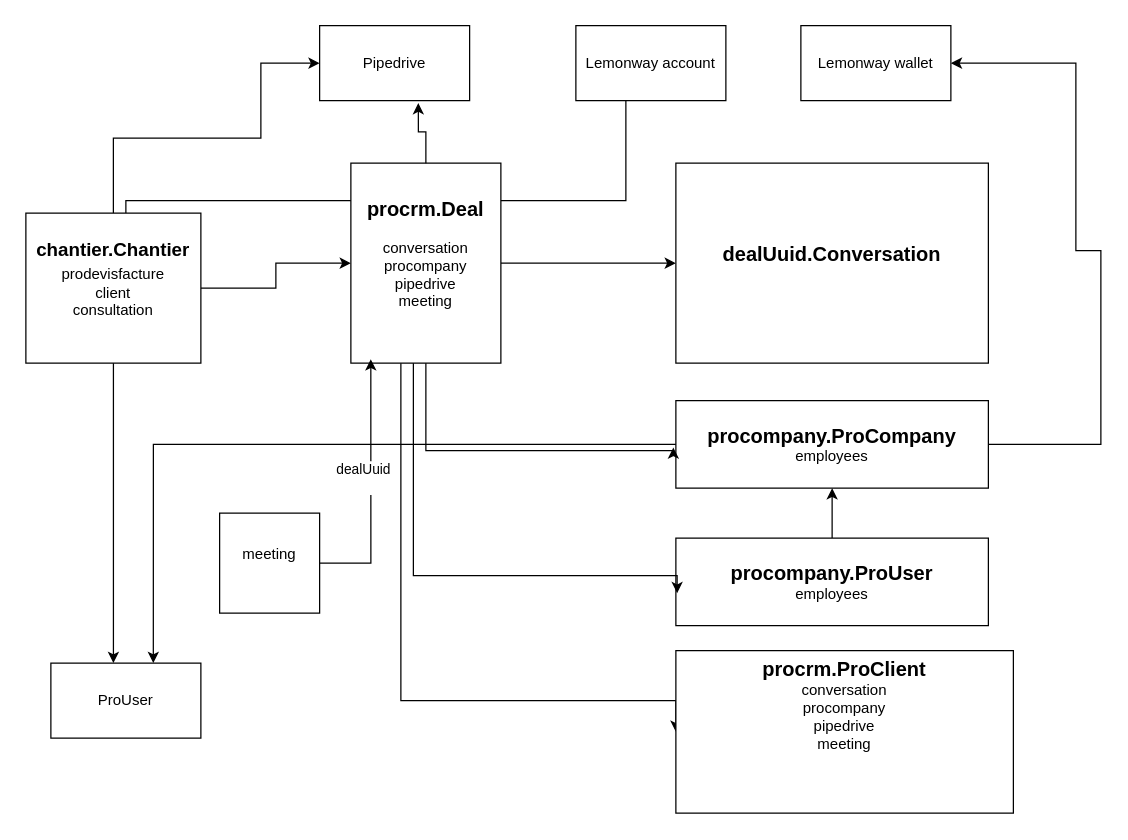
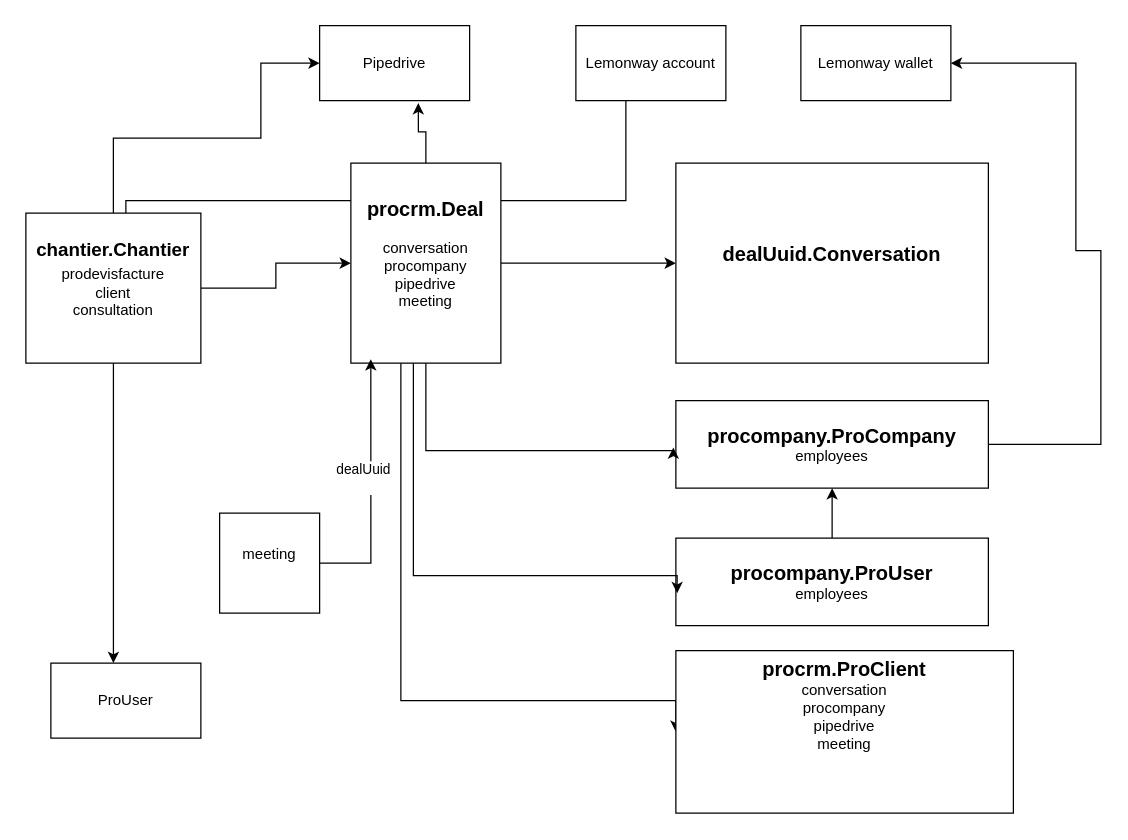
  <mxCell id="0" />
  <mxCell id="1" parent="0" />
  <mxCell id="2" style="edgeStyle=orthogonalEdgeStyle;rounded=0;orthogonalLoop=1;jettySize=auto;html=1;" parent="1" source="5" target="8" edge="1"><mxGeometry relative="1" as="geometry"><mxPoint x="340" y="260" as="targetPoint" /></mxGeometry></mxCell>
  <mxCell id="3" style="edgeStyle=orthogonalEdgeStyle;rounded=0;orthogonalLoop=1;jettySize=auto;html=1;entryX=0;entryY=0.5;entryDx=0;entryDy=0;" parent="1" source="5" target="11" edge="1"><mxGeometry relative="1" as="geometry"><Array as="points"><mxPoint x="100" y="160" /><mxPoint x="500" y="160" /><mxPoint x="500" y="50" /></Array></mxGeometry></mxCell>
  <mxCell id="4" style="edgeStyle=orthogonalEdgeStyle;rounded=0;orthogonalLoop=1;jettySize=auto;html=1;entryX=0;entryY=0.5;entryDx=0;entryDy=0;" parent="1" source="5" target="9" edge="1"><mxGeometry relative="1" as="geometry"><Array as="points"><mxPoint x="90" y="110" /><mxPoint x="208" y="110" /><mxPoint x="208" y="50" /></Array></mxGeometry></mxCell>
  <mxCell id="5" value="&lt;div style=&quot;font-size: 15px;&quot;&gt;&lt;b&gt;chantier.Chantier&lt;/b&gt;&lt;br&gt;&lt;font style=&quot;font-size: 12px;&quot;&gt;prodevisfacture&lt;/font&gt;&lt;/div&gt;&lt;div&gt;client&lt;/div&gt;&lt;div&gt;consultation&lt;/div&gt;&lt;div&gt;&lt;br&gt;&lt;/div&gt;" style="rounded=0;whiteSpace=wrap;html=1;" parent="1" vertex="1"><mxGeometry x="20" y="170" width="140" height="120" as="geometry" /></mxCell>
  <mxCell id="6" style="edgeStyle=orthogonalEdgeStyle;rounded=0;orthogonalLoop=1;jettySize=auto;html=1;entryX=0;entryY=0.5;entryDx=0;entryDy=0;" parent="1" source="8" target="12" edge="1"><mxGeometry relative="1" as="geometry" /></mxCell>
  <mxCell id="7" style="edgeStyle=orthogonalEdgeStyle;rounded=0;orthogonalLoop=1;jettySize=auto;html=1;entryX=0;entryY=0.5;entryDx=0;entryDy=0;" parent="1" source="8" target="20" edge="1"><mxGeometry relative="1" as="geometry"><Array as="points"><mxPoint x="320" y="560" /><mxPoint x="540" y="560" /></Array></mxGeometry></mxCell>
  <mxCell id="8" value="&lt;div&gt;&lt;font style=&quot;font-size: 16px;&quot;&gt;&lt;b&gt;procrm.Deal&lt;/b&gt;&lt;/font&gt;&lt;/div&gt;&lt;div&gt;&lt;br&gt;&lt;/div&gt;&lt;div&gt;conversation&lt;/div&gt;&lt;div&gt;procompany&lt;/div&gt;&lt;div&gt;pipedrive&lt;/div&gt;&lt;div&gt;meeting&lt;/div&gt;&lt;div&gt;&lt;br&gt;&lt;/div&gt;" style="rounded=0;whiteSpace=wrap;html=1;" parent="1" vertex="1"><mxGeometry x="280" y="130" width="120" height="160" as="geometry" /></mxCell>
  <mxCell id="9" value="&lt;div&gt;Pipedrive&lt;/div&gt;" style="rounded=0;whiteSpace=wrap;html=1;" parent="1" vertex="1"><mxGeometry x="255" y="20" width="120" height="60" as="geometry" /></mxCell>
  <mxCell id="10" value="&lt;div&gt;ProUser&lt;/div&gt;" style="rounded=0;whiteSpace=wrap;html=1;" parent="1" vertex="1"><mxGeometry x="40" y="530" width="120" height="60" as="geometry" /></mxCell>
  <mxCell id="11" value="&lt;div&gt;Lemonway account&lt;/div&gt;" style="rounded=0;whiteSpace=wrap;html=1;" parent="1" vertex="1"><mxGeometry x="460" y="20" width="120" height="60" as="geometry" /></mxCell>
  <mxCell id="12" value="&lt;div&gt;&lt;font style=&quot;font-size: 16px;&quot;&gt;&lt;b&gt;dealUuid.Conversation&lt;/b&gt;&lt;/font&gt;&lt;/div&gt;&lt;div&gt;&lt;br&gt;&lt;/div&gt;" style="rounded=0;whiteSpace=wrap;html=1;" parent="1" vertex="1"><mxGeometry x="540" y="130" width="250" height="160" as="geometry" /></mxCell>
  <mxCell id="13" style="edgeStyle=orthogonalEdgeStyle;rounded=0;orthogonalLoop=1;jettySize=auto;html=1;exitX=1;exitY=0.5;exitDx=0;exitDy=0;" parent="1" source="14" target="23" edge="1"><mxGeometry relative="1" as="geometry"><Array as="points"><mxPoint x="880" y="355" /><mxPoint x="880" y="200" /><mxPoint x="860" y="200" /><mxPoint x="860" y="50" /></Array></mxGeometry></mxCell>
  <mxCell id="14" value="&lt;div&gt;&lt;b&gt;&lt;font style=&quot;font-size: 16px;&quot;&gt;procompany.ProCompany&lt;/font&gt;&lt;/b&gt;&lt;/div&gt;&lt;div style=&quot;&quot;&gt;&lt;font style=&quot;font-size: 12px;&quot;&gt;employees&lt;b&gt;&lt;font style=&quot;font-size: 12px;&quot;&gt;&lt;br&gt;&lt;/font&gt;&lt;/b&gt;&lt;/font&gt;&lt;/div&gt;" style="rounded=0;whiteSpace=wrap;html=1;" parent="1" vertex="1"><mxGeometry x="540" y="320" width="250" height="70" as="geometry" /></mxCell>
  <mxCell id="15" style="edgeStyle=orthogonalEdgeStyle;rounded=0;orthogonalLoop=1;jettySize=auto;html=1;exitX=0.5;exitY=1;exitDx=0;exitDy=0;entryX=-0.008;entryY=0.536;entryDx=0;entryDy=0;entryPerimeter=0;" parent="1" source="8" target="14" edge="1"><mxGeometry relative="1" as="geometry"><Array as="points"><mxPoint x="340" y="360" /><mxPoint x="538" y="360" /></Array></mxGeometry></mxCell>
  <mxCell id="16" style="edgeStyle=orthogonalEdgeStyle;rounded=0;orthogonalLoop=1;jettySize=auto;html=1;exitX=0.5;exitY=1;exitDx=0;exitDy=0;" parent="1" source="14" target="14" edge="1"><mxGeometry relative="1" as="geometry" /></mxCell>
  <mxCell id="17" style="edgeStyle=orthogonalEdgeStyle;rounded=0;orthogonalLoop=1;jettySize=auto;html=1;entryX=0.5;entryY=1;entryDx=0;entryDy=0;" parent="1" source="18" target="14" edge="1"><mxGeometry relative="1" as="geometry" /></mxCell>
  <mxCell id="18" value="&lt;div&gt;&lt;b&gt;&lt;font style=&quot;font-size: 16px;&quot;&gt;procompany.ProUser&lt;/font&gt;&lt;/b&gt;&lt;/div&gt;&lt;div&gt;&lt;font style=&quot;font-size: 12px;&quot;&gt;employees&lt;b&gt;&lt;font style=&quot;font-size: 12px;&quot;&gt;&lt;br&gt;&lt;/font&gt;&lt;/b&gt;&lt;/font&gt;&lt;/div&gt;" style="rounded=0;whiteSpace=wrap;html=1;" parent="1" vertex="1"><mxGeometry x="540" y="430" width="250" height="70" as="geometry" /></mxCell>
  <mxCell id="19" style="edgeStyle=orthogonalEdgeStyle;rounded=0;orthogonalLoop=1;jettySize=auto;html=1;entryX=0.004;entryY=0.629;entryDx=0;entryDy=0;entryPerimeter=0;" parent="1" source="8" target="18" edge="1"><mxGeometry relative="1" as="geometry"><Array as="points"><mxPoint x="330" y="460" /><mxPoint x="541" y="460" /></Array></mxGeometry></mxCell>
  <mxCell id="20" value="&lt;div&gt;&lt;font style=&quot;font-size: 16px;&quot;&gt;&lt;b&gt;procrm.ProClient&lt;/b&gt;&lt;/font&gt;&lt;/div&gt;&lt;div&gt;&lt;div&gt;conversation&lt;/div&gt;&lt;div&gt;procompany&lt;/div&gt;&lt;div&gt;pipedrive&lt;/div&gt;&lt;div&gt;meeting&lt;/div&gt;&lt;/div&gt;&lt;div&gt;&lt;br&gt;&lt;/div&gt;&lt;br&gt;&lt;div&gt;&lt;br&gt;&lt;/div&gt;" style="rounded=0;whiteSpace=wrap;html=1;" parent="1" vertex="1"><mxGeometry x="540" y="520" width="270" height="130" as="geometry" /></mxCell>
  <mxCell id="21" style="edgeStyle=orthogonalEdgeStyle;rounded=0;orthogonalLoop=1;jettySize=auto;html=1;entryX=0.658;entryY=1.033;entryDx=0;entryDy=0;entryPerimeter=0;" parent="1" source="8" target="9" edge="1"><mxGeometry relative="1" as="geometry" /></mxCell>
- <mxCell id="22" style="edgeStyle=orthogonalEdgeStyle;rounded=0;orthogonalLoop=1;jettySize=auto;html=1;entryX=0.683;entryY=0;entryDx=0;entryDy=0;entryPerimeter=0;" parent="1" source="14" target="10" edge="1"><mxGeometry relative="1" as="geometry" /></mxCell>
  <mxCell id="23" value="&lt;div&gt;Lemonway wallet&lt;/div&gt;" style="rounded=0;whiteSpace=wrap;html=1;" parent="1" vertex="1"><mxGeometry x="640" y="20" width="120" height="60" as="geometry" /></mxCell>
  <mxCell id="24" style="edgeStyle=orthogonalEdgeStyle;rounded=0;orthogonalLoop=1;jettySize=auto;html=1;entryX=0.417;entryY=0;entryDx=0;entryDy=0;entryPerimeter=0;" parent="1" source="5" target="10" edge="1"><mxGeometry relative="1" as="geometry" /></mxCell>
  <mxCell id="25" style="edgeStyle=orthogonalEdgeStyle;rounded=0;orthogonalLoop=1;jettySize=auto;html=1;entryX=0.133;entryY=0.981;entryDx=0;entryDy=0;entryPerimeter=0;" edge="1" parent="1" source="27" target="8"><mxGeometry relative="1" as="geometry"><mxPoint x="260" y="250" as="targetPoint" /></mxGeometry></mxCell>
  <mxCell id="26" value="&lt;div&gt;dealUuid&lt;/div&gt;&lt;div&gt;&lt;br&gt;&lt;/div&gt;" style="edgeLabel;html=1;align=center;verticalAlign=middle;resizable=0;points=[];" vertex="1" connectable="0" parent="25"><mxGeometry x="0.068" y="-2" relative="1" as="geometry"><mxPoint x="-8" as="offset" /></mxGeometry></mxCell>
  <mxCell id="27" value="&lt;div&gt;meeting&lt;/div&gt;&lt;div&gt;&lt;br&gt;&lt;/div&gt;" style="whiteSpace=wrap;html=1;aspect=fixed;" vertex="1" parent="1"><mxGeometry x="175" y="410" width="80" height="80" as="geometry" /></mxCell>
